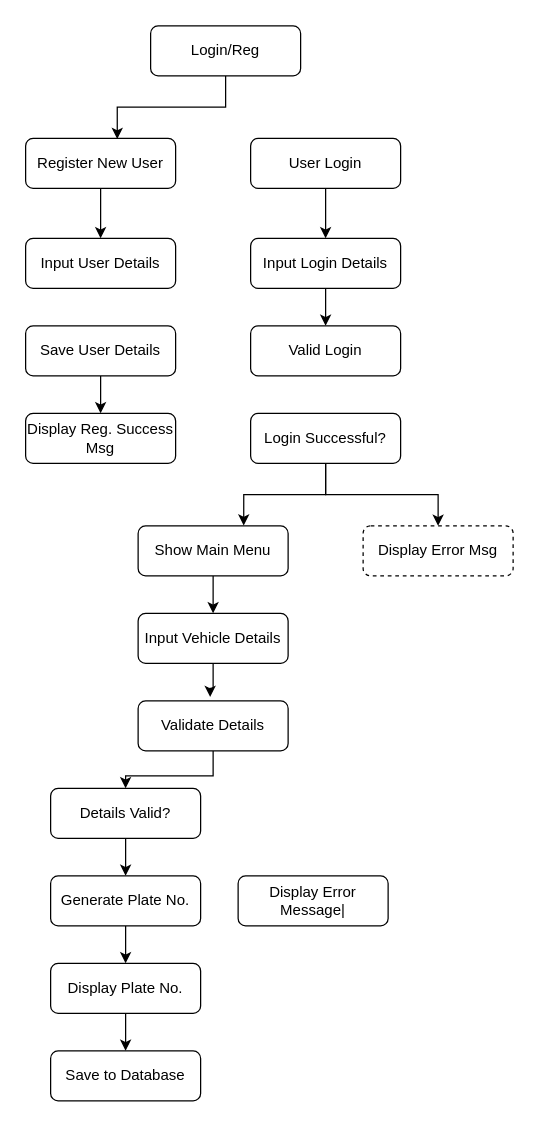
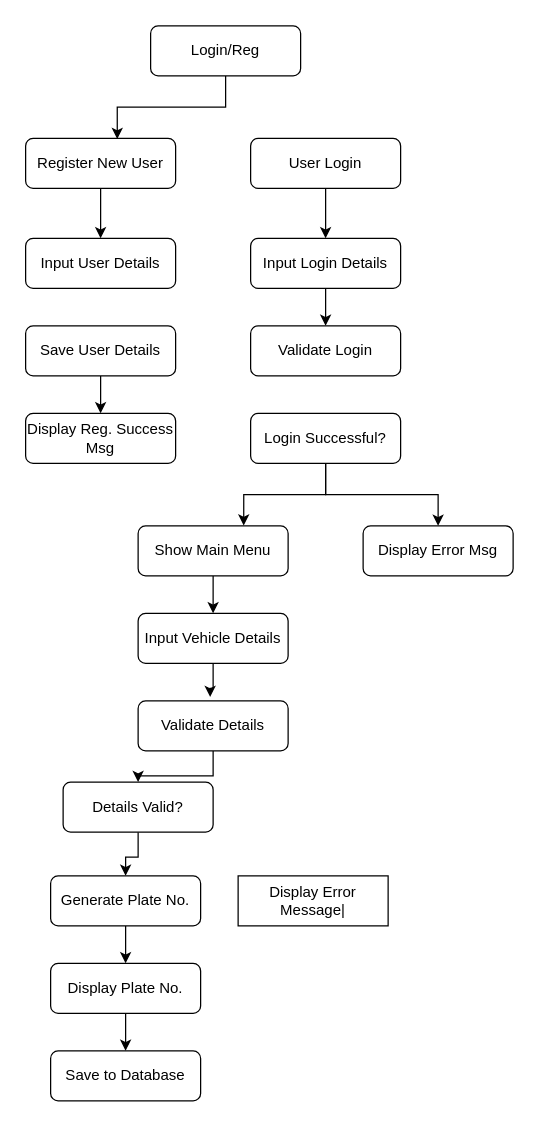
  <mxCell id="0" />
  <mxCell id="1" parent="0" />
  <mxCell id="2" value="" style="group" vertex="1" connectable="0" parent="1"><mxGeometry x="20" y="20" width="390" height="860" as="geometry" /></mxCell>
  <mxCell id="3" value="Login/Reg" style="rounded=1;whiteSpace=wrap;html=1;fontSize=12;glass=0;strokeWidth=1;shadow=0;" parent="2" vertex="1"><mxGeometry x="100" width="120" height="40" as="geometry" /></mxCell>
  <mxCell id="4" style="edgeStyle=orthogonalEdgeStyle;rounded=0;orthogonalLoop=1;jettySize=auto;html=1;entryX=0.5;entryY=0;entryDx=0;entryDy=0;" edge="1" parent="2" source="5" target="9"><mxGeometry relative="1" as="geometry" /></mxCell>
  <mxCell id="5" value="Register New User" style="rounded=1;whiteSpace=wrap;html=1;fontSize=12;glass=0;strokeWidth=1;shadow=0;" vertex="1" parent="2"><mxGeometry y="90" width="120" height="40" as="geometry" /></mxCell>
  <mxCell id="6" style="edgeStyle=orthogonalEdgeStyle;rounded=0;orthogonalLoop=1;jettySize=auto;html=1;entryX=0.5;entryY=0;entryDx=0;entryDy=0;" edge="1" parent="2" source="7" target="11"><mxGeometry relative="1" as="geometry" /></mxCell>
  <mxCell id="7" value=" User Login " style="rounded=1;whiteSpace=wrap;html=1;fontSize=12;glass=0;strokeWidth=1;shadow=0;" vertex="1" parent="2"><mxGeometry x="180" y="90" width="120" height="40" as="geometry" /></mxCell>
  <mxCell id="8" style="edgeStyle=orthogonalEdgeStyle;rounded=0;orthogonalLoop=1;jettySize=auto;html=1;entryX=0.611;entryY=0.014;entryDx=0;entryDy=0;entryPerimeter=0;" edge="1" parent="2" source="3" target="5"><mxGeometry relative="1" as="geometry" /></mxCell>
  <mxCell id="9" value=" Input User Details " style="rounded=1;whiteSpace=wrap;html=1;fontSize=12;glass=0;strokeWidth=1;shadow=0;" vertex="1" parent="2"><mxGeometry y="170" width="120" height="40" as="geometry" /></mxCell>
  <mxCell id="10" style="edgeStyle=orthogonalEdgeStyle;rounded=0;orthogonalLoop=1;jettySize=auto;html=1;entryX=0.5;entryY=0;entryDx=0;entryDy=0;" edge="1" parent="2" source="11" target="14"><mxGeometry relative="1" as="geometry" /></mxCell>
  <mxCell id="11" value=" Input Login Details  " style="rounded=1;whiteSpace=wrap;html=1;fontSize=12;glass=0;strokeWidth=1;shadow=0;" vertex="1" parent="2"><mxGeometry x="180" y="170" width="120" height="40" as="geometry" /></mxCell>
  <mxCell id="12" style="edgeStyle=orthogonalEdgeStyle;rounded=0;orthogonalLoop=1;jettySize=auto;html=1;entryX=0.5;entryY=0;entryDx=0;entryDy=0;" edge="1" parent="2" source="13" target="15"><mxGeometry relative="1" as="geometry" /></mxCell>
  <mxCell id="13" value="  Save User Details " style="rounded=1;whiteSpace=wrap;html=1;fontSize=12;glass=0;strokeWidth=1;shadow=0;" vertex="1" parent="2"><mxGeometry y="240" width="120" height="40" as="geometry" /></mxCell>
- <mxCell id="14" value="  Valid Login  " style="rounded=1;whiteSpace=wrap;html=1;fontSize=12;glass=0;strokeWidth=1;shadow=0;" vertex="1" parent="2"><mxGeometry x="180" y="240" width="120" height="40" as="geometry" /></mxCell>
+ <mxCell id="14" value="  Validate Login  " style="rounded=1;whiteSpace=wrap;html=1;fontSize=12;glass=0;strokeWidth=1;shadow=0;" vertex="1" parent="2"><mxGeometry x="180" y="240" width="120" height="40" as="geometry" /></mxCell>
  <mxCell id="15" value="  Display Reg. Success Msg  " style="rounded=1;whiteSpace=wrap;html=1;fontSize=12;glass=0;strokeWidth=1;shadow=0;" vertex="1" parent="2"><mxGeometry y="310" width="120" height="40" as="geometry" /></mxCell>
  <mxCell id="16" style="edgeStyle=orthogonalEdgeStyle;rounded=0;orthogonalLoop=1;jettySize=auto;html=1;" edge="1" parent="2" source="17" target="20"><mxGeometry relative="1" as="geometry" /></mxCell>
  <mxCell id="17" value="    Login Successful?   " style="rounded=1;whiteSpace=wrap;html=1;fontSize=12;glass=0;strokeWidth=1;shadow=0;" vertex="1" parent="2"><mxGeometry x="180" y="310" width="120" height="40" as="geometry" /></mxCell>
  <mxCell id="18" style="edgeStyle=orthogonalEdgeStyle;rounded=0;orthogonalLoop=1;jettySize=auto;html=1;" edge="1" parent="2" source="19" target="21"><mxGeometry relative="1" as="geometry" /></mxCell>
  <mxCell id="19" value="    Show Main Menu    " style="rounded=1;whiteSpace=wrap;html=1;fontSize=12;glass=0;strokeWidth=1;shadow=0;" vertex="1" parent="2"><mxGeometry x="90" y="400" width="120" height="40" as="geometry" /></mxCell>
- <mxCell id="20" value="    Display Error Msg    " style="rounded=1;whiteSpace=wrap;html=1;fontSize=12;glass=0;strokeWidth=1;shadow=0;dashed=1;" vertex="1" parent="2"><mxGeometry x="270" y="400" width="120" height="40" as="geometry" /></mxCell>
+ <mxCell id="20" value="    Display Error Msg    " style="rounded=1;whiteSpace=wrap;html=1;fontSize=12;glass=0;strokeWidth=1;shadow=0;" vertex="1" parent="2"><mxGeometry x="270" y="400" width="120" height="40" as="geometry" /></mxCell>
  <mxCell id="21" value="    Input Vehicle Details    " style="rounded=1;whiteSpace=wrap;html=1;fontSize=12;glass=0;strokeWidth=1;shadow=0;" vertex="1" parent="2"><mxGeometry x="90" y="470" width="120" height="40" as="geometry" /></mxCell>
  <mxCell id="22" style="edgeStyle=orthogonalEdgeStyle;rounded=0;orthogonalLoop=1;jettySize=auto;html=1;entryX=0.5;entryY=0;entryDx=0;entryDy=0;" edge="1" parent="2" source="23" target="25"><mxGeometry relative="1" as="geometry" /></mxCell>
  <mxCell id="23" value="    Validate Details     " style="rounded=1;whiteSpace=wrap;html=1;fontSize=12;glass=0;strokeWidth=1;shadow=0;" vertex="1" parent="2"><mxGeometry x="90" y="540" width="120" height="40" as="geometry" /></mxCell>
  <mxCell id="24" style="edgeStyle=orthogonalEdgeStyle;rounded=0;orthogonalLoop=1;jettySize=auto;html=1;entryX=0.5;entryY=0;entryDx=0;entryDy=0;" edge="1" parent="2" source="25" target="27"><mxGeometry relative="1" as="geometry" /></mxCell>
- <mxCell id="25" value="    Details Valid?     " style="rounded=1;whiteSpace=wrap;html=1;fontSize=12;glass=0;strokeWidth=1;shadow=0;" vertex="1" parent="2"><mxGeometry x="20" y="610" width="120" height="40" as="geometry" /></mxCell>
+ <mxCell id="25" value="    Details Valid?     " style="rounded=1;whiteSpace=wrap;html=1;fontSize=12;glass=0;strokeWidth=1;shadow=0;" vertex="1" parent="2"><mxGeometry x="30" y="605" width="120" height="40" as="geometry" /></mxCell>
  <mxCell id="26" style="edgeStyle=orthogonalEdgeStyle;rounded=0;orthogonalLoop=1;jettySize=auto;html=1;entryX=0.5;entryY=0;entryDx=0;entryDy=0;" edge="1" parent="2" source="27" target="29"><mxGeometry relative="1" as="geometry" /></mxCell>
  <mxCell id="27" value="    Generate Plate No.     " style="rounded=1;whiteSpace=wrap;html=1;fontSize=12;glass=0;strokeWidth=1;shadow=0;" vertex="1" parent="2"><mxGeometry x="20" y="680" width="120" height="40" as="geometry" /></mxCell>
  <mxCell id="28" style="edgeStyle=orthogonalEdgeStyle;rounded=0;orthogonalLoop=1;jettySize=auto;html=1;entryX=0.5;entryY=0;entryDx=0;entryDy=0;" edge="1" parent="2" source="29" target="30"><mxGeometry relative="1" as="geometry" /></mxCell>
  <mxCell id="29" value="    Display Plate No.      " style="rounded=1;whiteSpace=wrap;html=1;fontSize=12;glass=0;strokeWidth=1;shadow=0;" vertex="1" parent="2"><mxGeometry x="20" y="750" width="120" height="40" as="geometry" /></mxCell>
  <mxCell id="30" value="    Save to Database         " style="rounded=1;whiteSpace=wrap;html=1;fontSize=12;glass=0;strokeWidth=1;shadow=0;" vertex="1" parent="2"><mxGeometry x="20" y="820" width="120" height="40" as="geometry" /></mxCell>
- <mxCell id="31" value="    Display Error Message|      " style="rounded=1;whiteSpace=wrap;html=1;fontSize=12;glass=0;strokeWidth=1;shadow=0;" vertex="1" parent="2"><mxGeometry x="170" y="680" width="120" height="40" as="geometry" /></mxCell>
+ <mxCell id="31" value="    Display Error Message|      " style="whiteSpace=wrap;html=1;fontSize=12;glass=0;strokeWidth=1;shadow=0;rounded=0;" vertex="1" parent="2"><mxGeometry x="170" y="680" width="120" height="40" as="geometry" /></mxCell>
  <mxCell id="32" style="edgeStyle=orthogonalEdgeStyle;rounded=0;orthogonalLoop=1;jettySize=auto;html=1;entryX=0.704;entryY=-0.007;entryDx=0;entryDy=0;entryPerimeter=0;" edge="1" parent="2" source="17" target="19"><mxGeometry relative="1" as="geometry" /></mxCell>
  <mxCell id="33" style="edgeStyle=orthogonalEdgeStyle;rounded=0;orthogonalLoop=1;jettySize=auto;html=1;entryX=0.48;entryY=-0.079;entryDx=0;entryDy=0;entryPerimeter=0;" edge="1" parent="2" source="21" target="23"><mxGeometry relative="1" as="geometry" /></mxCell>
